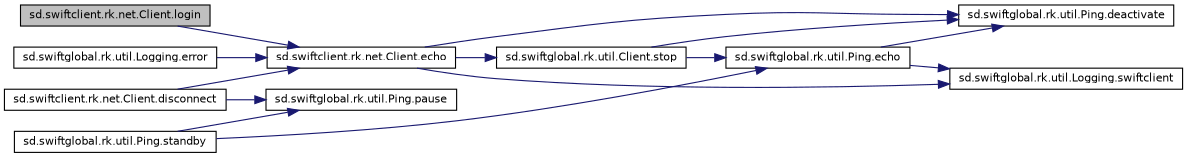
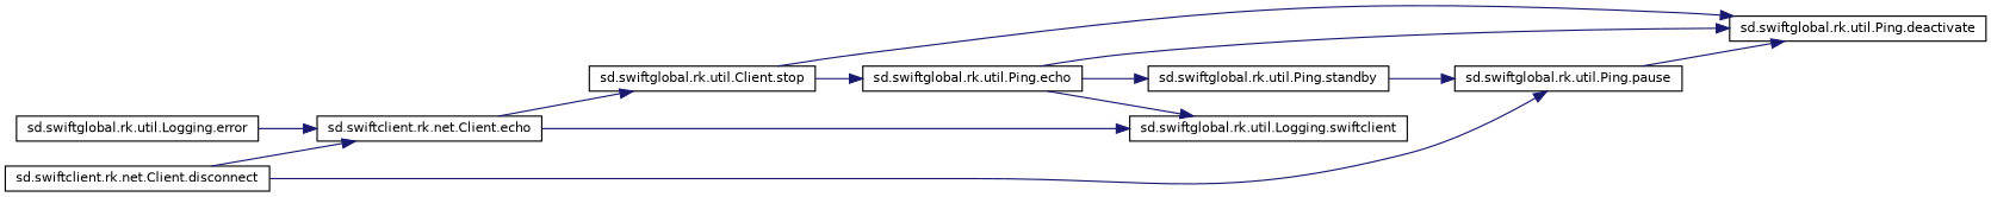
  digraph {
    rankdir=LR
    node [color=black fillcolor=white fontname=Helvetica fontsize=10 shape=record style=filled]
    edge [color=midnightblue fontname=Helvetica fontsize=10 labelfontname=Helvetica labelfontsize=10 style=solid]
-   n1 [fillcolor=grey75 fontcolor=black height=0.2 label="sd.swiftclient.rk.net.Client.login" width=0.4]
    n2 [height=0.2 label="sd.swiftclient.rk.net.Client.echo" width=0.4]
    n3 [height=0.2 label="sd.swiftglobal.rk.util.Logging.swiftclient" width=0.4]
    n4 [height=0.2 label="sd.swiftglobal.rk.util.Client.stop" width=0.4]
    n5 [height=0.2 label="sd.swiftclient.rk.net.Client.disconnect" width=0.4]
    n6 [height=0.2 label="sd.swiftglobal.rk.util.Ping.pause" width=0.4]
    n7 [height=0.2 label="sd.swiftglobal.rk.util.Ping.echo" width=0.4]
    n8 [height=0.2 label="sd.swiftglobal.rk.util.Ping.deactivate" width=0.4]
    n9 [height=0.2 label="sd.swiftglobal.rk.util.Logging.error" width=0.4]
    n10 [height=0.2 label="sd.swiftglobal.rk.util.Ping.standby" width=0.4]
-   n1 -> n2
    n2 -> n3
    n2 -> n4
    n4 -> n7
    n4 -> n8
    n5 -> n2
    n5 -> n6
-   n2 -> n8
+   n6 -> n8
    n7 -> n3
    n7 -> n8
    n9 -> n2
    n10 -> n6
-   n10 -> n7
+   n7 -> n10
  }
